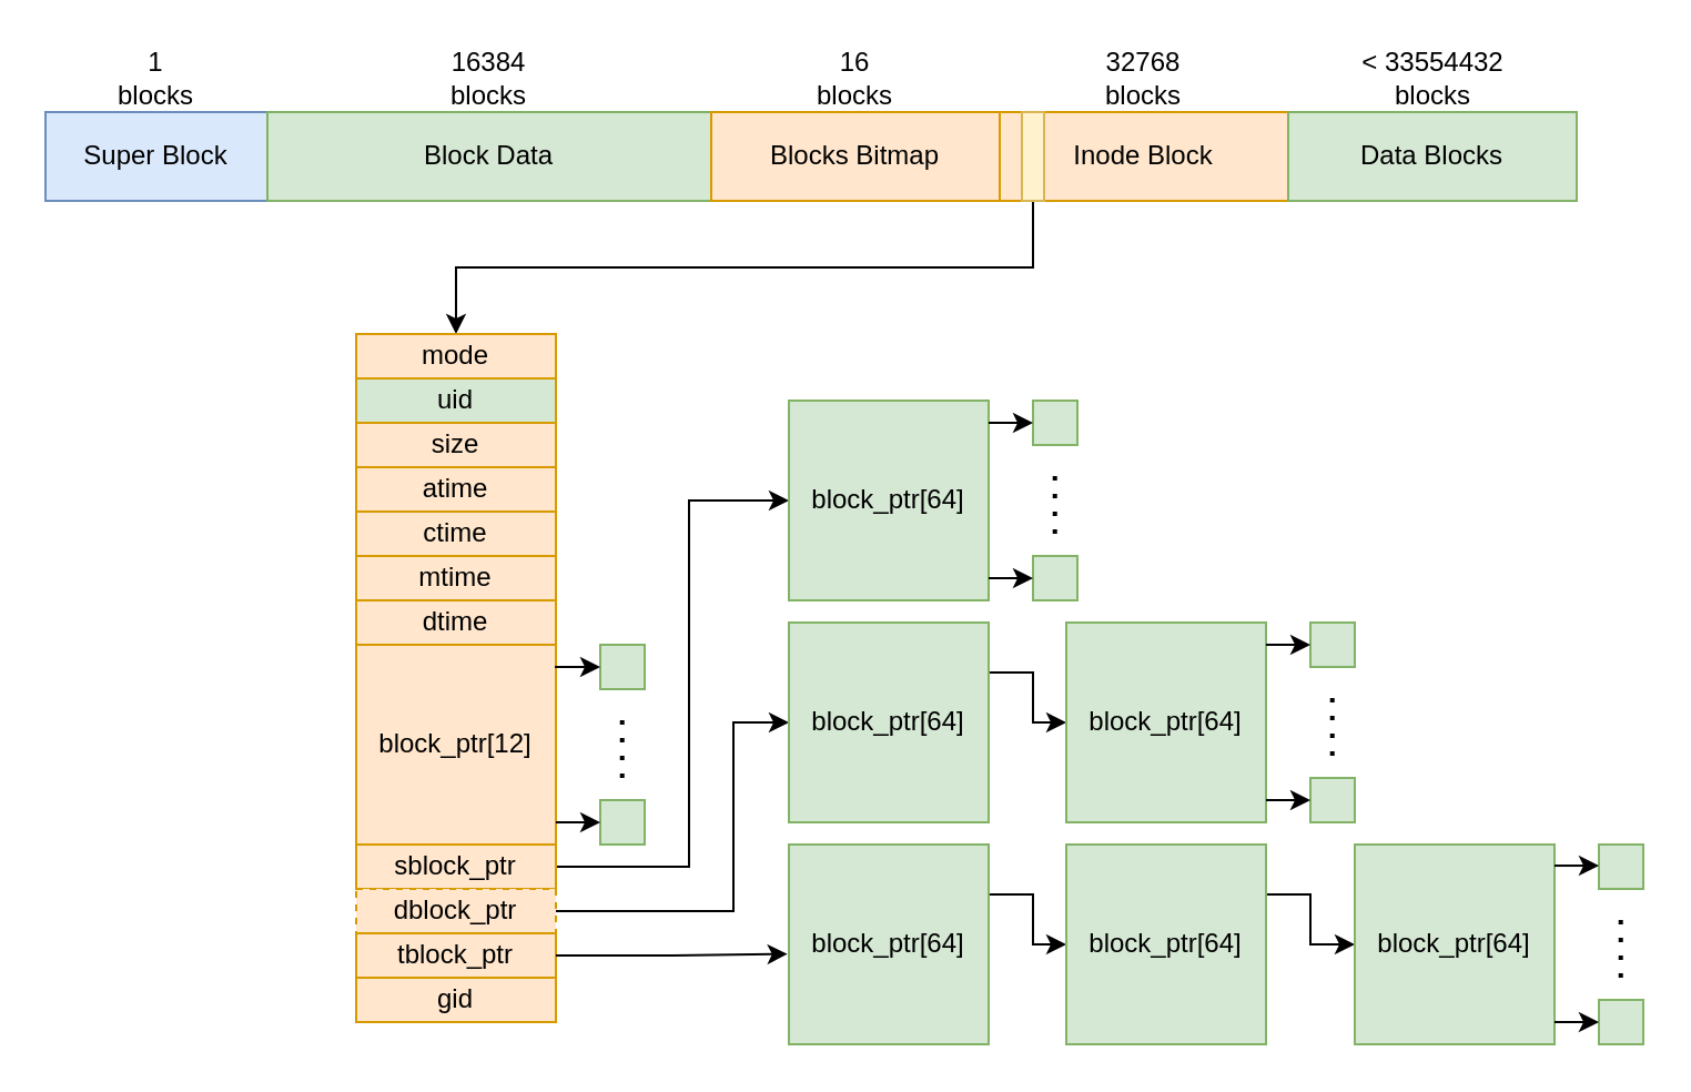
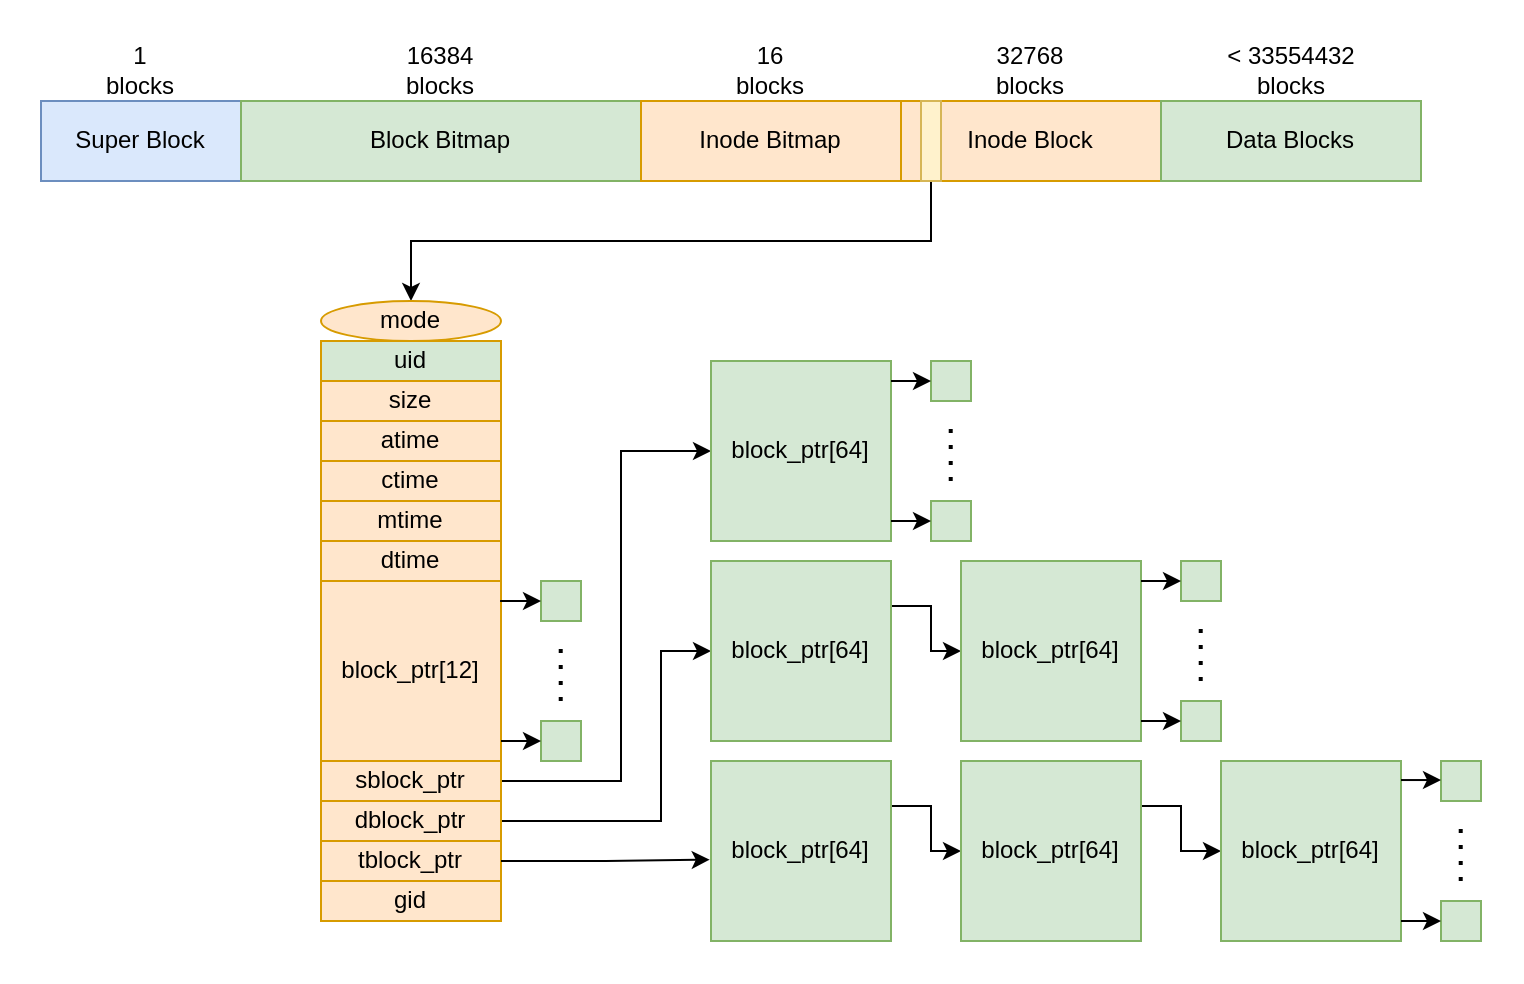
  <mxCell id="0" />
  <mxCell id="1" parent="0" />
  <mxCell id="2" value="Super Block" style="rounded=0;whiteSpace=wrap;html=1;fillColor=#dae8fc;strokeColor=#6c8ebf;" vertex="1" parent="1"><mxGeometry x="20" y="50" width="100" height="40" as="geometry" /></mxCell>
- <mxCell id="3" value="Block Data" style="rounded=0;whiteSpace=wrap;html=1;fillColor=#d5e8d4;strokeColor=#82b366;" vertex="1" parent="1"><mxGeometry x="120" y="50" width="200" height="40" as="geometry" /></mxCell>
- <mxCell id="4" value="Blocks Bitmap" style="rounded=0;whiteSpace=wrap;html=1;fillColor=#ffe6cc;strokeColor=#d79b00;" vertex="1" parent="1"><mxGeometry x="320" y="50" width="130" height="40" as="geometry" /></mxCell>
+ <mxCell id="3" value="Block Bitmap" style="rounded=0;whiteSpace=wrap;html=1;fillColor=#d5e8d4;strokeColor=#82b366;" vertex="1" parent="1"><mxGeometry x="120" y="50" width="200" height="40" as="geometry" /></mxCell>
+ <mxCell id="4" value="Inode Bitmap" style="rounded=0;whiteSpace=wrap;html=1;fillColor=#ffe6cc;strokeColor=#d79b00;" vertex="1" parent="1"><mxGeometry x="320" y="50" width="130" height="40" as="geometry" /></mxCell>
  <mxCell id="5" value="Inode Block" style="rounded=0;whiteSpace=wrap;html=1;fillColor=#ffe6cc;strokeColor=#d79b00;" vertex="1" parent="1"><mxGeometry x="450" y="50" width="130" height="40" as="geometry" /></mxCell>
  <mxCell id="6" value="Data Blocks" style="rounded=0;whiteSpace=wrap;html=1;fillColor=#d5e8d4;strokeColor=#82b366;" vertex="1" parent="1"><mxGeometry x="580" y="50" width="130" height="40" as="geometry" /></mxCell>
  <mxCell id="7" value="1&lt;div&gt;blocks&lt;/div&gt;" style="text;html=1;align=center;verticalAlign=middle;whiteSpace=wrap;rounded=0;" vertex="1" parent="1"><mxGeometry x="40" y="20" width="60" height="30" as="geometry" /></mxCell>
  <mxCell id="8" value="16384 blocks" style="text;html=1;align=center;verticalAlign=middle;whiteSpace=wrap;rounded=0;" vertex="1" parent="1"><mxGeometry x="190" y="20" width="60" height="30" as="geometry" /></mxCell>
  <mxCell id="9" value="&lt;div&gt;16&lt;/div&gt;blocks" style="text;html=1;align=center;verticalAlign=middle;whiteSpace=wrap;rounded=0;" vertex="1" parent="1"><mxGeometry x="355" y="20" width="60" height="30" as="geometry" /></mxCell>
  <mxCell id="10" value="&lt;div&gt;32768&lt;/div&gt;blocks" style="text;html=1;align=center;verticalAlign=middle;whiteSpace=wrap;rounded=0;" vertex="1" parent="1"><mxGeometry x="485" y="20" width="60" height="30" as="geometry" /></mxCell>
  <mxCell id="11" value="&lt;div&gt;&amp;lt; 33554432&lt;/div&gt;blocks" style="text;html=1;align=center;verticalAlign=middle;whiteSpace=wrap;rounded=0;" vertex="1" parent="1"><mxGeometry x="607.5" y="20" width="75" height="30" as="geometry" /></mxCell>
  <mxCell id="12" style="edgeStyle=orthogonalEdgeStyle;rounded=0;orthogonalLoop=1;jettySize=auto;html=1;exitX=0.5;exitY=1;exitDx=0;exitDy=0;" edge="1" parent="1" source="13" target="14"><mxGeometry relative="1" as="geometry"><mxPoint x="360" y="130" as="targetPoint" /></mxGeometry></mxCell>
  <mxCell id="13" value="" style="rounded=0;whiteSpace=wrap;html=1;fillColor=#fff2cc;strokeColor=#d6b656;" vertex="1" parent="1"><mxGeometry x="460" y="50" width="10" height="40" as="geometry" /></mxCell>
- <mxCell id="14" value="mode" style="rounded=0;whiteSpace=wrap;html=1;fillColor=#ffe6cc;strokeColor=#d79b00;" vertex="1" parent="1"><mxGeometry x="160" y="150" width="90" height="20" as="geometry" /></mxCell>
+ <mxCell id="14" value="mode" style="ellipse;whiteSpace=wrap;html=1;fillColor=#ffe6cc;strokeColor=#d79b00;" vertex="1" parent="1"><mxGeometry x="160" y="150" width="90" height="20" as="geometry" /></mxCell>
  <mxCell id="15" value="uid" style="rounded=0;whiteSpace=wrap;html=1;fillColor=#d5e8d4;strokeColor=#d79b00;" vertex="1" parent="1"><mxGeometry x="160" y="170" width="90" height="20" as="geometry" /></mxCell>
  <mxCell id="16" value="size" style="rounded=0;whiteSpace=wrap;html=1;fillColor=#ffe6cc;strokeColor=#d79b00;" vertex="1" parent="1"><mxGeometry x="160" y="190" width="90" height="20" as="geometry" /></mxCell>
  <mxCell id="17" value="atime" style="rounded=0;whiteSpace=wrap;html=1;fillColor=#ffe6cc;strokeColor=#d79b00;" vertex="1" parent="1"><mxGeometry x="160" y="210" width="90" height="20" as="geometry" /></mxCell>
  <mxCell id="18" value="block_ptr[12]" style="rounded=0;whiteSpace=wrap;html=1;fillColor=#ffe6cc;strokeColor=#d79b00;" vertex="1" parent="1"><mxGeometry x="160" y="290" width="90" height="90" as="geometry" /></mxCell>
  <mxCell id="19" style="edgeStyle=orthogonalEdgeStyle;rounded=0;orthogonalLoop=1;jettySize=auto;html=1;exitX=1;exitY=0.5;exitDx=0;exitDy=0;entryX=0;entryY=0.5;entryDx=0;entryDy=0;" edge="1" parent="1" source="20" target="33"><mxGeometry relative="1" as="geometry"><Array as="points"><mxPoint x="310" y="390" /><mxPoint x="310" y="225" /></Array></mxGeometry></mxCell>
  <mxCell id="20" value="sblock_ptr" style="rounded=0;whiteSpace=wrap;html=1;fillColor=#ffe6cc;strokeColor=#d79b00;" vertex="1" parent="1"><mxGeometry x="160" y="380" width="90" height="20" as="geometry" /></mxCell>
  <mxCell id="21" value="ctime" style="rounded=0;whiteSpace=wrap;html=1;fillColor=#ffe6cc;strokeColor=#d79b00;" vertex="1" parent="1"><mxGeometry x="160" y="230" width="90" height="20" as="geometry" /></mxCell>
  <mxCell id="22" value="mtime" style="rounded=0;whiteSpace=wrap;html=1;fillColor=#ffe6cc;strokeColor=#d79b00;" vertex="1" parent="1"><mxGeometry x="160" y="250" width="90" height="20" as="geometry" /></mxCell>
  <mxCell id="23" value="dtime" style="rounded=0;whiteSpace=wrap;html=1;fillColor=#ffe6cc;strokeColor=#d79b00;" vertex="1" parent="1"><mxGeometry x="160" y="270" width="90" height="20" as="geometry" /></mxCell>
  <mxCell id="24" style="edgeStyle=orthogonalEdgeStyle;rounded=0;orthogonalLoop=1;jettySize=auto;html=1;exitX=1;exitY=0.5;exitDx=0;exitDy=0;entryX=0;entryY=0.5;entryDx=0;entryDy=0;" edge="1" parent="1" source="25" target="40"><mxGeometry relative="1" as="geometry"><Array as="points"><mxPoint x="330" y="410" /><mxPoint x="330" y="325" /></Array></mxGeometry></mxCell>
- <mxCell id="25" value="dblock_ptr" style="rounded=0;whiteSpace=wrap;html=1;fillColor=#ffe6cc;strokeColor=#d79b00;dashed=1;" vertex="1" parent="1"><mxGeometry x="160" y="400" width="90" height="20" as="geometry" /></mxCell>
+ <mxCell id="25" value="dblock_ptr" style="rounded=0;whiteSpace=wrap;html=1;fillColor=#ffe6cc;strokeColor=#d79b00;" vertex="1" parent="1"><mxGeometry x="160" y="400" width="90" height="20" as="geometry" /></mxCell>
  <mxCell id="26" value="tblock_ptr" style="rounded=0;whiteSpace=wrap;html=1;fillColor=#ffe6cc;strokeColor=#d79b00;" vertex="1" parent="1"><mxGeometry x="160" y="420" width="90" height="20" as="geometry" /></mxCell>
  <mxCell id="27" value="gid" style="rounded=0;whiteSpace=wrap;html=1;fillColor=#ffe6cc;strokeColor=#d79b00;" vertex="1" parent="1"><mxGeometry x="160" y="440" width="90" height="20" as="geometry" /></mxCell>
  <mxCell id="28" value="" style="rounded=0;whiteSpace=wrap;html=1;fillColor=#d5e8d4;strokeColor=#82b366;" vertex="1" parent="1"><mxGeometry x="270" y="290" width="20" height="20" as="geometry" /></mxCell>
  <mxCell id="29" value="" style="endArrow=classic;html=1;rounded=0;entryX=0;entryY=0.5;entryDx=0;entryDy=0;exitX=0.995;exitY=0.111;exitDx=0;exitDy=0;exitPerimeter=0;" edge="1" parent="1" source="18" target="28"><mxGeometry width="50" height="50" relative="1" as="geometry"><mxPoint x="250" y="350" as="sourcePoint" /><mxPoint x="300" y="300" as="targetPoint" /></mxGeometry></mxCell>
  <mxCell id="30" value="" style="rounded=0;whiteSpace=wrap;html=1;fillColor=#d5e8d4;strokeColor=#82b366;" vertex="1" parent="1"><mxGeometry x="270" y="360" width="20" height="20" as="geometry" /></mxCell>
  <mxCell id="31" value="" style="endArrow=classic;html=1;rounded=0;entryX=0;entryY=0.5;entryDx=0;entryDy=0;exitX=0.995;exitY=0.111;exitDx=0;exitDy=0;exitPerimeter=0;" edge="1" parent="1" target="30"><mxGeometry width="50" height="50" relative="1" as="geometry"><mxPoint x="250" y="370" as="sourcePoint" /><mxPoint x="300" y="370" as="targetPoint" /></mxGeometry></mxCell>
  <mxCell id="32" value="" style="endArrow=none;dashed=1;html=1;dashPattern=1 3;strokeWidth=2;rounded=0;" edge="1" parent="1"><mxGeometry width="50" height="50" relative="1" as="geometry"><mxPoint x="279.86" y="350" as="sourcePoint" /><mxPoint x="279.86" y="320" as="targetPoint" /></mxGeometry></mxCell>
  <mxCell id="33" value="block_ptr[64]" style="rounded=0;whiteSpace=wrap;html=1;fillColor=#d5e8d4;strokeColor=#82b366;" vertex="1" parent="1"><mxGeometry x="355" y="180" width="90" height="90" as="geometry" /></mxCell>
  <mxCell id="34" value="" style="rounded=0;whiteSpace=wrap;html=1;fillColor=#d5e8d4;strokeColor=#82b366;" vertex="1" parent="1"><mxGeometry x="465" y="180" width="20" height="20" as="geometry" /></mxCell>
  <mxCell id="35" value="" style="endArrow=classic;html=1;rounded=0;entryX=0;entryY=0.5;entryDx=0;entryDy=0;exitX=0.995;exitY=0.111;exitDx=0;exitDy=0;exitPerimeter=0;" edge="1" parent="1" target="34"><mxGeometry width="50" height="50" relative="1" as="geometry"><mxPoint x="445" y="190" as="sourcePoint" /><mxPoint x="495" y="190" as="targetPoint" /></mxGeometry></mxCell>
  <mxCell id="36" value="" style="rounded=0;whiteSpace=wrap;html=1;fillColor=#d5e8d4;strokeColor=#82b366;" vertex="1" parent="1"><mxGeometry x="465" y="250" width="20" height="20" as="geometry" /></mxCell>
  <mxCell id="37" value="" style="endArrow=classic;html=1;rounded=0;entryX=0;entryY=0.5;entryDx=0;entryDy=0;exitX=0.995;exitY=0.111;exitDx=0;exitDy=0;exitPerimeter=0;" edge="1" parent="1" target="36"><mxGeometry width="50" height="50" relative="1" as="geometry"><mxPoint x="445" y="260" as="sourcePoint" /><mxPoint x="495" y="260" as="targetPoint" /></mxGeometry></mxCell>
  <mxCell id="38" value="" style="endArrow=none;dashed=1;html=1;dashPattern=1 3;strokeWidth=2;rounded=0;" edge="1" parent="1"><mxGeometry width="50" height="50" relative="1" as="geometry"><mxPoint x="474.86" y="240" as="sourcePoint" /><mxPoint x="474.86" y="210" as="targetPoint" /></mxGeometry></mxCell>
  <mxCell id="39" style="edgeStyle=orthogonalEdgeStyle;rounded=0;orthogonalLoop=1;jettySize=auto;html=1;exitX=1;exitY=0.25;exitDx=0;exitDy=0;" edge="1" parent="1" source="40" target="41"><mxGeometry relative="1" as="geometry" /></mxCell>
  <mxCell id="40" value="block_ptr[64]" style="rounded=0;whiteSpace=wrap;html=1;fillColor=#d5e8d4;strokeColor=#82b366;" vertex="1" parent="1"><mxGeometry x="355" y="280" width="90" height="90" as="geometry" /></mxCell>
  <mxCell id="41" value="block_ptr[64]" style="rounded=0;whiteSpace=wrap;html=1;fillColor=#d5e8d4;strokeColor=#82b366;" vertex="1" parent="1"><mxGeometry x="480" y="280" width="90" height="90" as="geometry" /></mxCell>
  <mxCell id="42" value="" style="rounded=0;whiteSpace=wrap;html=1;fillColor=#d5e8d4;strokeColor=#82b366;" vertex="1" parent="1"><mxGeometry x="590" y="280" width="20" height="20" as="geometry" /></mxCell>
  <mxCell id="43" value="" style="endArrow=classic;html=1;rounded=0;entryX=0;entryY=0.5;entryDx=0;entryDy=0;exitX=0.995;exitY=0.111;exitDx=0;exitDy=0;exitPerimeter=0;" edge="1" parent="1" target="42"><mxGeometry width="50" height="50" relative="1" as="geometry"><mxPoint x="570" y="290" as="sourcePoint" /><mxPoint x="620" y="290" as="targetPoint" /></mxGeometry></mxCell>
  <mxCell id="44" value="" style="rounded=0;whiteSpace=wrap;html=1;fillColor=#d5e8d4;strokeColor=#82b366;" vertex="1" parent="1"><mxGeometry x="590" y="350" width="20" height="20" as="geometry" /></mxCell>
  <mxCell id="45" value="" style="endArrow=classic;html=1;rounded=0;entryX=0;entryY=0.5;entryDx=0;entryDy=0;exitX=0.995;exitY=0.111;exitDx=0;exitDy=0;exitPerimeter=0;" edge="1" parent="1" target="44"><mxGeometry width="50" height="50" relative="1" as="geometry"><mxPoint x="570" y="360" as="sourcePoint" /><mxPoint x="620" y="360" as="targetPoint" /></mxGeometry></mxCell>
  <mxCell id="46" value="" style="endArrow=none;dashed=1;html=1;dashPattern=1 3;strokeWidth=2;rounded=0;" edge="1" parent="1"><mxGeometry width="50" height="50" relative="1" as="geometry"><mxPoint x="599.86" y="340" as="sourcePoint" /><mxPoint x="599.86" y="310" as="targetPoint" /></mxGeometry></mxCell>
  <mxCell id="47" style="edgeStyle=orthogonalEdgeStyle;rounded=0;orthogonalLoop=1;jettySize=auto;html=1;exitX=1;exitY=0.25;exitDx=0;exitDy=0;" edge="1" parent="1" source="48" target="50"><mxGeometry relative="1" as="geometry" /></mxCell>
  <mxCell id="48" value="block_ptr[64]" style="rounded=0;whiteSpace=wrap;html=1;fillColor=#d5e8d4;strokeColor=#82b366;" vertex="1" parent="1"><mxGeometry x="355" y="380" width="90" height="90" as="geometry" /></mxCell>
  <mxCell id="49" style="edgeStyle=orthogonalEdgeStyle;rounded=0;orthogonalLoop=1;jettySize=auto;html=1;exitX=1;exitY=0.25;exitDx=0;exitDy=0;entryX=0;entryY=0.5;entryDx=0;entryDy=0;" edge="1" parent="1" source="50" target="51"><mxGeometry relative="1" as="geometry"><Array as="points"><mxPoint x="590" y="403" /><mxPoint x="590" y="425" /></Array></mxGeometry></mxCell>
  <mxCell id="50" value="block_ptr[64]" style="rounded=0;whiteSpace=wrap;html=1;fillColor=#d5e8d4;strokeColor=#82b366;" vertex="1" parent="1"><mxGeometry x="480" y="380" width="90" height="90" as="geometry" /></mxCell>
  <mxCell id="51" value="block_ptr[64]" style="rounded=0;whiteSpace=wrap;html=1;fillColor=#d5e8d4;strokeColor=#82b366;" vertex="1" parent="1"><mxGeometry x="610" y="380" width="90" height="90" as="geometry" /></mxCell>
  <mxCell id="52" value="" style="rounded=0;whiteSpace=wrap;html=1;fillColor=#d5e8d4;strokeColor=#82b366;" vertex="1" parent="1"><mxGeometry x="720" y="380" width="20" height="20" as="geometry" /></mxCell>
  <mxCell id="53" value="" style="endArrow=classic;html=1;rounded=0;entryX=0;entryY=0.5;entryDx=0;entryDy=0;exitX=0.995;exitY=0.111;exitDx=0;exitDy=0;exitPerimeter=0;" edge="1" parent="1"><mxGeometry width="50" height="50" relative="1" as="geometry"><mxPoint x="700" y="389.52" as="sourcePoint" /><mxPoint x="720" y="389.52" as="targetPoint" /></mxGeometry></mxCell>
  <mxCell id="54" value="" style="rounded=0;whiteSpace=wrap;html=1;fillColor=#d5e8d4;strokeColor=#82b366;" vertex="1" parent="1"><mxGeometry x="720" y="450" width="20" height="20" as="geometry" /></mxCell>
  <mxCell id="55" value="" style="endArrow=classic;html=1;rounded=0;entryX=0;entryY=0.5;entryDx=0;entryDy=0;exitX=0.995;exitY=0.111;exitDx=0;exitDy=0;exitPerimeter=0;" edge="1" parent="1" target="54"><mxGeometry width="50" height="50" relative="1" as="geometry"><mxPoint x="700" y="460" as="sourcePoint" /><mxPoint x="750" y="460" as="targetPoint" /></mxGeometry></mxCell>
  <mxCell id="56" value="" style="endArrow=none;dashed=1;html=1;dashPattern=1 3;strokeWidth=2;rounded=0;" edge="1" parent="1"><mxGeometry width="50" height="50" relative="1" as="geometry"><mxPoint x="729.86" y="440" as="sourcePoint" /><mxPoint x="729.86" y="410" as="targetPoint" /></mxGeometry></mxCell>
  <mxCell id="57" style="edgeStyle=orthogonalEdgeStyle;rounded=0;orthogonalLoop=1;jettySize=auto;html=1;exitX=1;exitY=0.5;exitDx=0;exitDy=0;entryX=-0.007;entryY=0.548;entryDx=0;entryDy=0;entryPerimeter=0;" edge="1" parent="1" source="26" target="48"><mxGeometry relative="1" as="geometry" /></mxCell>
